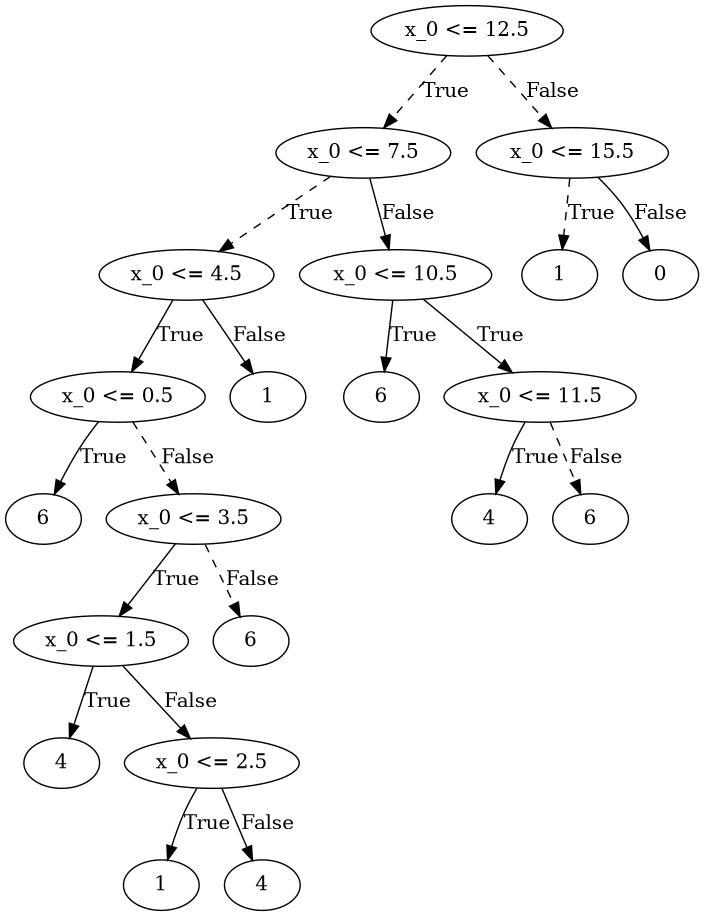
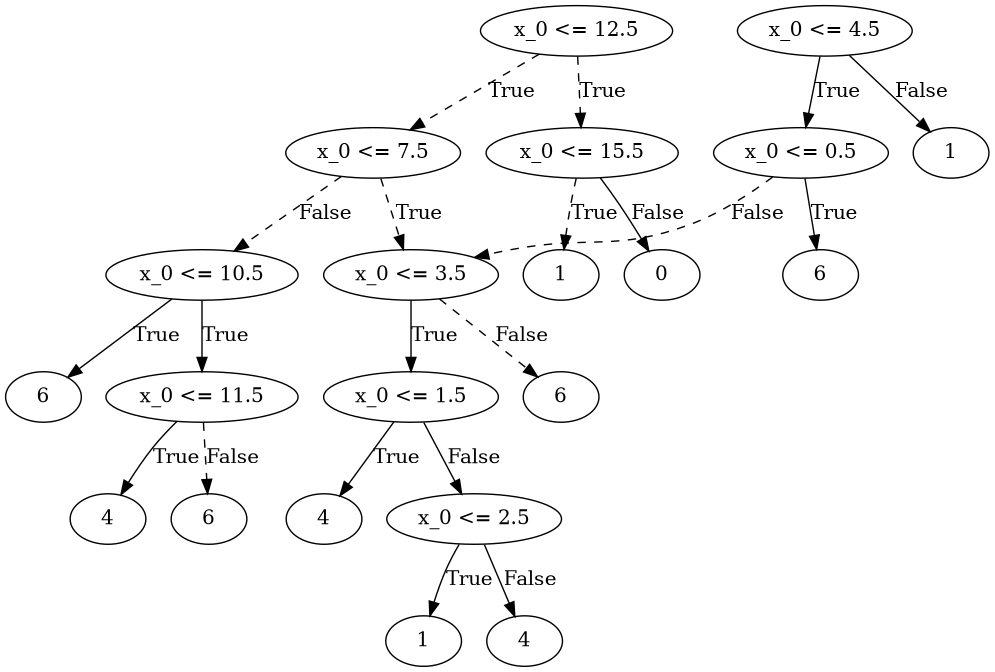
  digraph {
    edge [style=solid]
    n1 [label="x_0 <= 12.5"]
    n2 [label="x_0 <= 7.5"]
    n3 [label="x_0 <= 15.5"]
    n4 [label="x_0 <= 4.5"]
    n5 [label="x_0 <= 10.5"]
    n6 [label=1]
    n7 [label=0]
    n8 [label="x_0 <= 0.5"]
    n9 [label=1]
    n10 [label=6]
    n11 [label="x_0 <= 11.5"]
    n12 [label=6]
    n13 [label="x_0 <= 3.5"]
    n14 [label="x_0 <= 1.5"]
    n15 [label=6]
    n16 [label=4]
    n17 [label="x_0 <= 2.5"]
    n18 [label=1]
    n19 [label=4]
    n20 [label=4]
    n21 [label=6]
    n1 -> n2 [label=True style=dashed]
-   n1 -> n3 [label=False style=dashed]
-   n2 -> n4 [label=True style=dashed]
-   n2 -> n5 [label=False]
+   n1 -> n3 [label=True style=dashed]
+   n2 -> n13 [label=True style=dashed]
+   n2 -> n5 [label=False style=dashed]
    n3 -> n6 [label=True style=dashed]
    n3 -> n7 [label=False]
    n4 -> n8 [label=True]
    n4 -> n9 [label=False]
    n5 -> n10 [label=True]
    n5 -> n11 [label=True]
    n8 -> n12 [label=True]
    n8 -> n13 [label=False style=dashed]
    n11 -> n20 [label=True]
    n11 -> n21 [label=False style=dashed]
    n13 -> n14 [label=True]
    n13 -> n15 [label=False style=dashed]
    n14 -> n16 [label=True]
    n14 -> n17 [label=False]
    n17 -> n18 [label=True]
    n17 -> n19 [label=False]
  }
